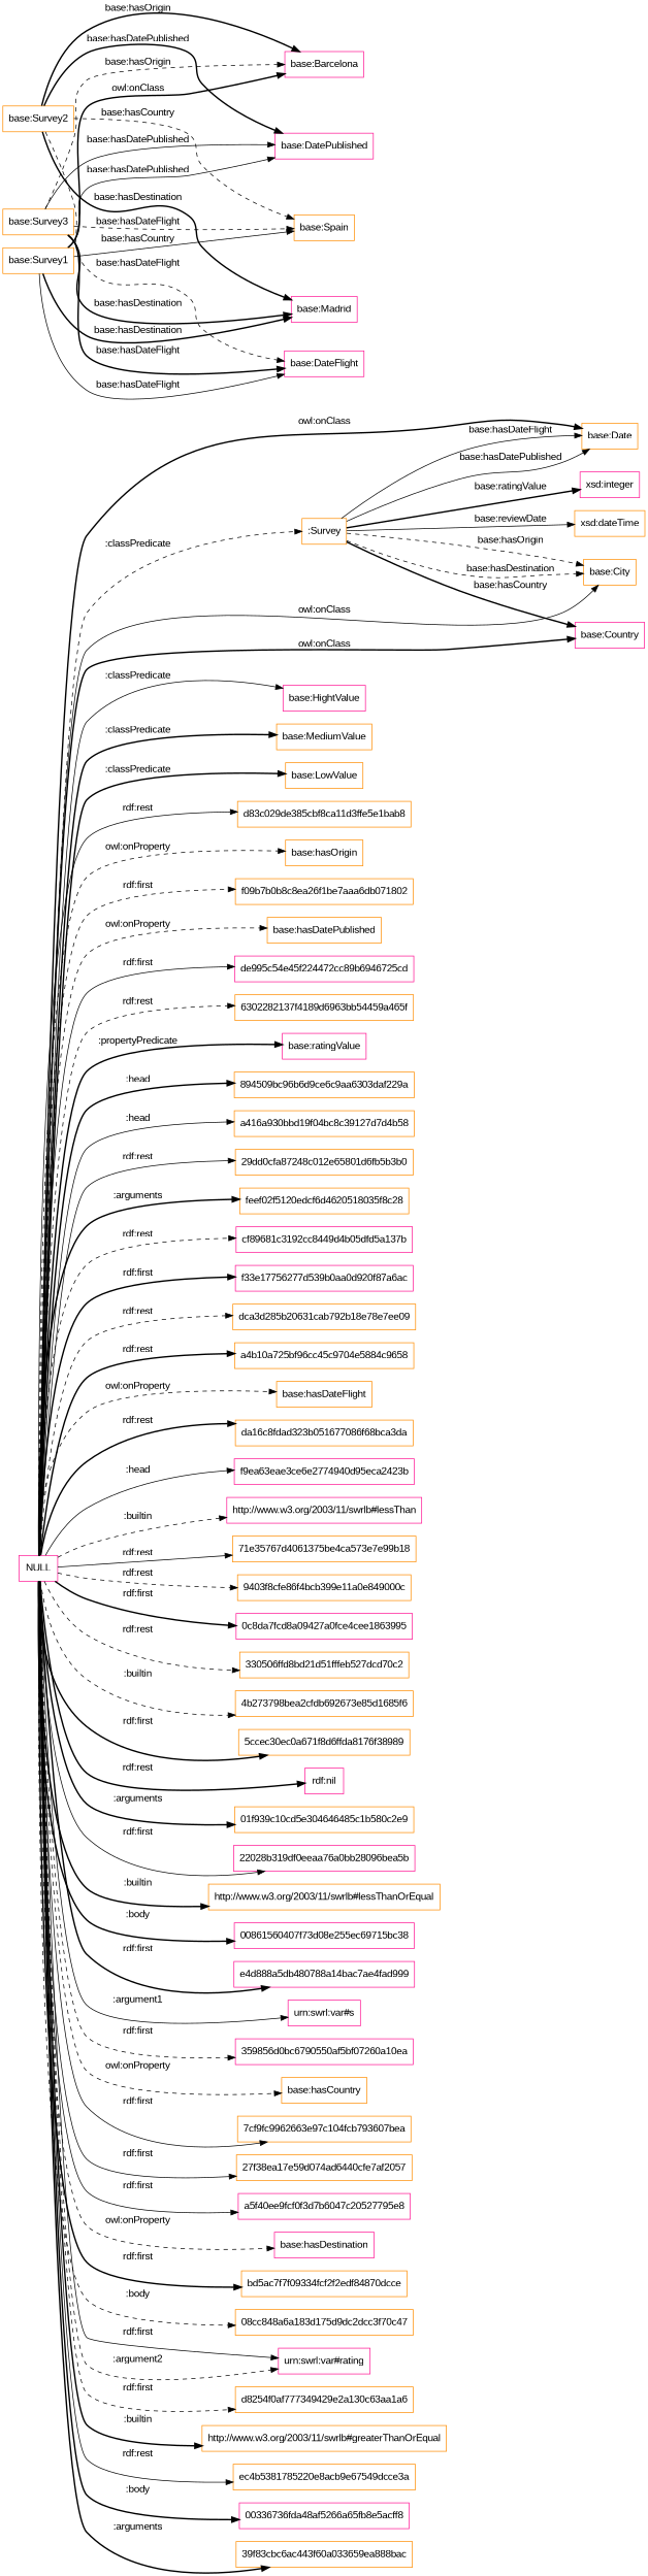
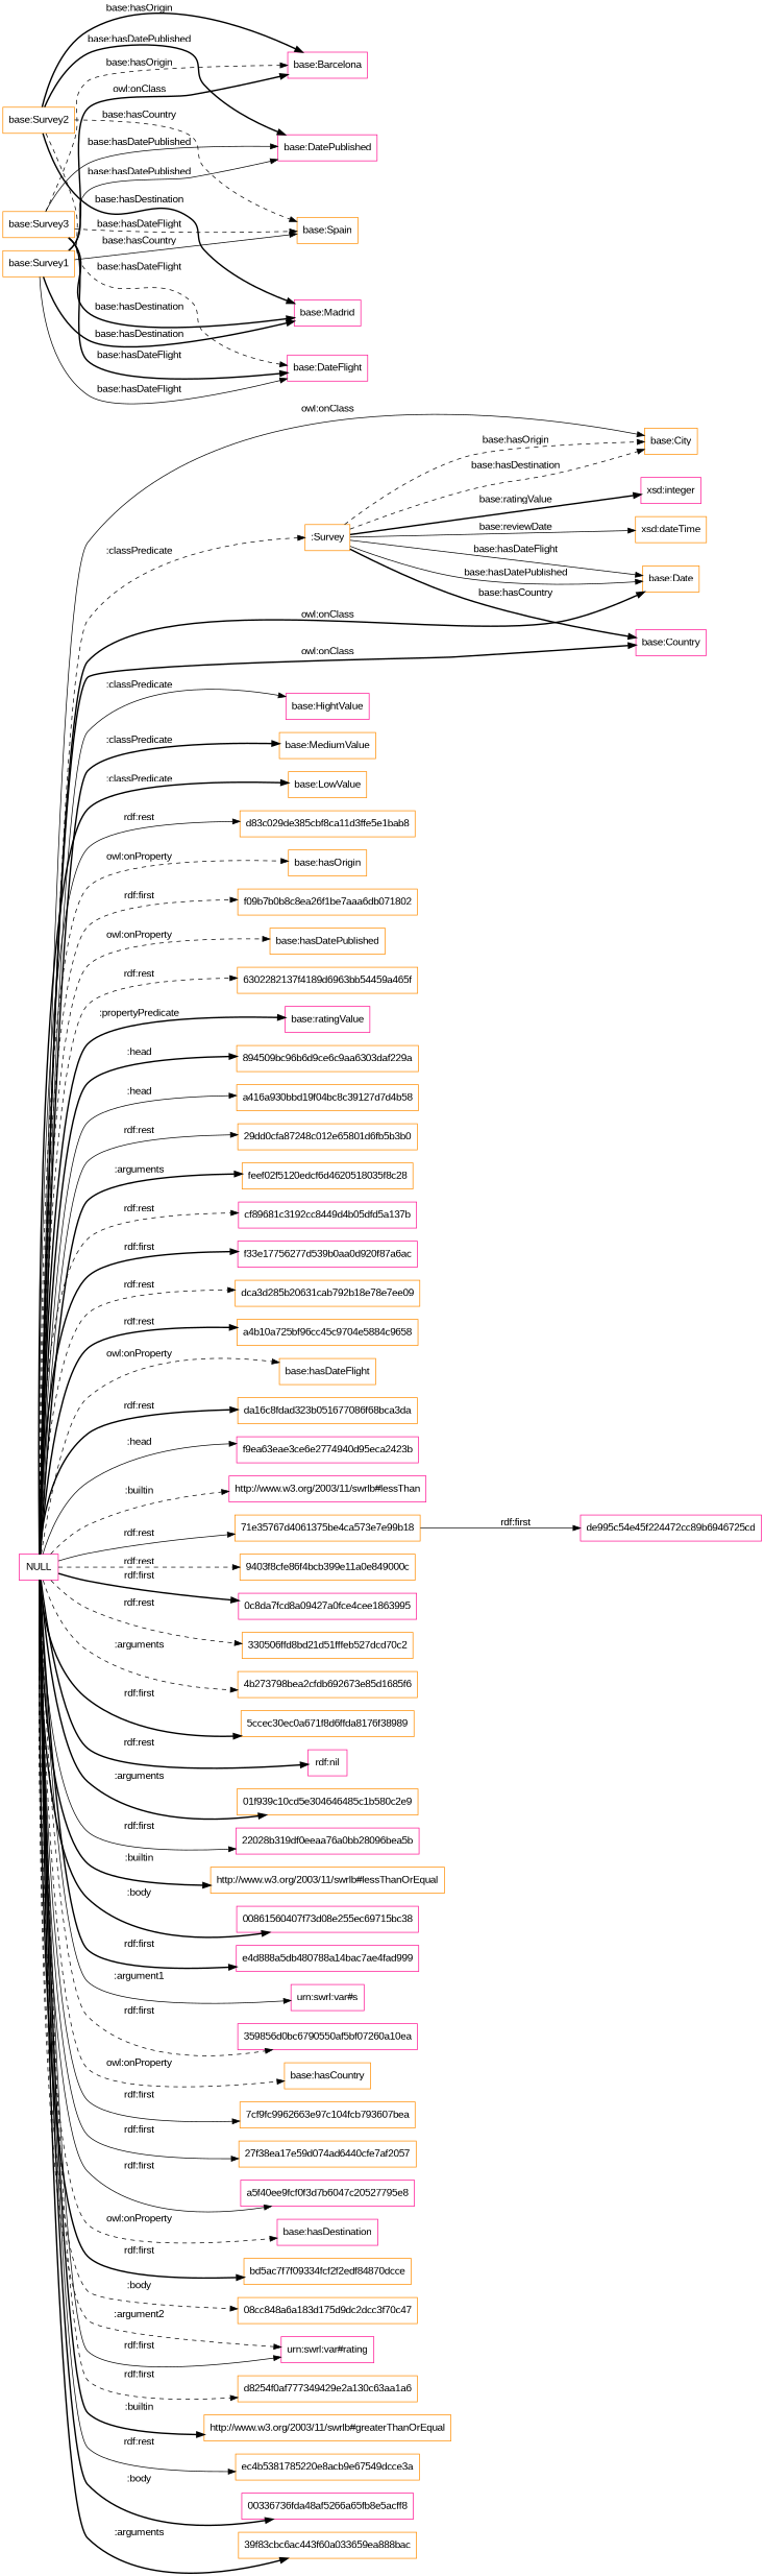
  digraph {
    fontname="Liberation Sans"
    rankdir=LR
    node [color=darkorange fontname="Liberation Sans" shape=rectangle]
    edge [fontname="Liberation Sans" style=bold]
    ":Survey"
    "base:City"
    "base:Country" [color=deeppink]
    "base:Date"
    "xsd:integer" [color=deeppink]
    "xsd:dateTime"
    "base:Barcelona" [color=deeppink]
    "base:Survey2"
    "base:Madrid" [color=deeppink]
    "base:DatePublished" [color=deeppink]
    "base:DateFlight" [color=deeppink]
    "base:Spain"
    "base:Survey3"
    NULL [color=deeppink]
    "base:HightValue" [color=deeppink]
    "base:MediumValue"
    "base:LowValue"
    d83c029de385cbf8ca11d3ffe5e1bab8
    "base:hasOrigin"
    f09b7b0b8c8ea26f1be7aaa6db071802
    "base:hasDatePublished"
    de995c54e45f224472cc89b6946725cd [color=deeppink]
    "6302282137f4189d6963bb54459a465f"
    "base:ratingValue" [color=deeppink]
    "894509bc96b6d9ce6c9aa6303daf229a"
    a416a930bbd19f04bc8c39127d7d4b58
    "29dd0cfa87248c012e65801d6fb5b3b0"
    feef02f5120edcf6d4620518035f8c28
    cf89681c3192cc8449d4b05dfd5a137b [color=deeppink]
    f33e17756277d539b0aa0d920f87a6ac [color=deeppink]
    dca3d285b20631cab792b18e78e7ee09
    a4b10a725bf96cc45c9704e5884c9658
    "base:hasDateFlight"
    da16c8fdad323b051677086f68bca3da
    f9ea63eae3ce6e2774940d95eca2423b [color=deeppink]
    "http://www.w3.org/2003/11/swrlb#lessThan" [color=deeppink]
    "71e35767d4061375be4ca573e7e99b18"
    "9403f8cfe86f4bcb399e11a0e849000c"
    "0c8da7fcd8a09427a0fce4cee1863995" [color=deeppink]
    "330506ffd8bd21d51fffeb527dcd70c2"
    "4b273798bea2cfdb692673e85d1685f6"
    "5ccec30ec0a671f8d6ffda8176f38989"
    "rdf:nil" [color=deeppink]
    "01f939c10cd5e304646485c1b580c2e9"
    "22028b319df0eeaa76a0bb28096bea5b" [color=deeppink]
    "http://www.w3.org/2003/11/swrlb#lessThanOrEqual"
    "00861560407f73d08e255ec69715bc38" [color=deeppink]
    e4d888a5db480788a14bac7ae4fad999 [color=deeppink]
    "urn:swrl:var#s" [color=deeppink]
    "359856d0bc6790550af5bf07260a10ea" [color=deeppink]
    "base:hasCountry"
    "7cf9fc9962663e97c104fcb793607bea"
    "27f38ea17e59d074ad6440cfe7af2057"
    a5f40ee9fcf0f3d7b6047c20527795e8 [color=deeppink]
    "base:hasDestination" [color=deeppink]
    bd5ac7f7f09334fcf2f2edf84870dcce
    "08cc848a6a183d175d9dc2dcc3f70c47"
    "urn:swrl:var#rating" [color=deeppink]
    d8254f0af777349429e2a130c63aa1a6
    "http://www.w3.org/2003/11/swrlb#greaterThanOrEqual"
    ec4b5381785220e8acb9e67549dcce3a
    "00336736fda48af5266a65fb8e5acff8" [color=deeppink]
    "39f83cbc6ac443f60a033659ea888bac"
    "base:Survey1"
    ":Survey" -> "base:City" [label="base:hasOrigin" style=dashed]
    ":Survey" -> "base:City" [label="base:hasDestination" style=dashed]
    ":Survey" -> "base:Country" [label="base:hasCountry"]
    ":Survey" -> "base:Date" [label="base:hasDatePublished" style=solid]
    ":Survey" -> "base:Date" [label="base:hasDateFlight" style=solid]
    ":Survey" -> "xsd:integer" [label="base:ratingValue"]
    ":Survey" -> "xsd:dateTime" [label="base:reviewDate" style=solid]
    "base:Survey2" -> "base:Barcelona" [label="base:hasOrigin"]
    "base:Survey2" -> "base:Madrid" [label="base:hasDestination"]
    "base:Survey2" -> "base:DatePublished" [label="base:hasDatePublished"]
    "base:Survey2" -> "base:DateFlight" [label="base:hasDateFlight" style=dashed]
    "base:Survey2" -> "base:Spain" [label="base:hasCountry" style=dashed]
    "base:Survey3" -> "base:Barcelona" [label="base:hasOrigin" style=dashed]
    "base:Survey3" -> "base:Madrid" [label="base:hasDestination"]
    "base:Survey3" -> "base:DatePublished" [label="base:hasDatePublished" style=solid]
    "base:Survey3" -> "base:DateFlight" [label="base:hasDateFlight"]
    "base:Survey3" -> "base:Spain" [label="base:hasDateFlight" style=dashed]
    NULL -> ":Survey" [label=":classPredicate" style=dashed]
    NULL -> "base:City" [label="owl:onClass" style=solid]
    NULL -> "base:Country" [label="owl:onClass"]
    NULL -> "base:Date" [label="owl:onClass"]
    NULL -> "base:HightValue" [label=":classPredicate" style=solid]
    NULL -> "base:MediumValue" [label=":classPredicate"]
    NULL -> "base:LowValue" [label=":classPredicate"]
    NULL -> d83c029de385cbf8ca11d3ffe5e1bab8 [label="rdf:rest" style=solid]
    NULL -> "base:hasOrigin" [label="owl:onProperty" style=dashed]
    NULL -> f09b7b0b8c8ea26f1be7aaa6db071802 [label="rdf:first" style=dashed]
    NULL -> "base:hasDatePublished" [label="owl:onProperty" style=dashed]
-   NULL -> de995c54e45f224472cc89b6946725cd [label="rdf:first" style=solid]
+   "71e35767d4061375be4ca573e7e99b18" -> de995c54e45f224472cc89b6946725cd [label="rdf:first" style=solid]
    NULL -> "6302282137f4189d6963bb54459a465f" [label="rdf:rest" style=dashed]
    NULL -> "base:ratingValue" [label=":propertyPredicate"]
    NULL -> "894509bc96b6d9ce6c9aa6303daf229a" [label=":head"]
    NULL -> a416a930bbd19f04bc8c39127d7d4b58 [label=":head" style=solid]
    NULL -> "29dd0cfa87248c012e65801d6fb5b3b0" [label="rdf:rest" style=solid]
    NULL -> feef02f5120edcf6d4620518035f8c28 [label=":arguments"]
    NULL -> cf89681c3192cc8449d4b05dfd5a137b [label="rdf:rest" style=dashed]
    NULL -> f33e17756277d539b0aa0d920f87a6ac [label="rdf:first"]
    NULL -> dca3d285b20631cab792b18e78e7ee09 [label="rdf:rest" style=dashed]
    NULL -> a4b10a725bf96cc45c9704e5884c9658 [label="rdf:rest"]
    NULL -> "base:hasDateFlight" [label="owl:onProperty" style=dashed]
    NULL -> da16c8fdad323b051677086f68bca3da [label="rdf:rest"]
    NULL -> f9ea63eae3ce6e2774940d95eca2423b [label=":head" style=solid]
    NULL -> "http://www.w3.org/2003/11/swrlb#lessThan" [label=":builtin" style=dashed]
    NULL -> "71e35767d4061375be4ca573e7e99b18" [label="rdf:rest" style=solid]
    NULL -> "9403f8cfe86f4bcb399e11a0e849000c" [label="rdf:rest" style=dashed]
    NULL -> "0c8da7fcd8a09427a0fce4cee1863995" [label="rdf:first"]
    NULL -> "330506ffd8bd21d51fffeb527dcd70c2" [label="rdf:rest" style=dashed]
-   NULL -> "4b273798bea2cfdb692673e85d1685f6" [label=":builtin" style=dashed]
+   NULL -> "4b273798bea2cfdb692673e85d1685f6" [label=":arguments" style=dashed]
    NULL -> "5ccec30ec0a671f8d6ffda8176f38989" [label="rdf:first"]
    NULL -> "rdf:nil" [label="rdf:rest"]
    NULL -> "01f939c10cd5e304646485c1b580c2e9" [label=":arguments"]
    NULL -> "22028b319df0eeaa76a0bb28096bea5b" [label="rdf:first" style=solid]
    NULL -> "http://www.w3.org/2003/11/swrlb#lessThanOrEqual" [label=":builtin"]
    NULL -> "00861560407f73d08e255ec69715bc38" [label=":body"]
    NULL -> e4d888a5db480788a14bac7ae4fad999 [label="rdf:first"]
    NULL -> "urn:swrl:var#s" [label=":argument1" style=solid]
    NULL -> "359856d0bc6790550af5bf07260a10ea" [label="rdf:first" style=dashed]
    NULL -> "base:hasCountry" [label="owl:onProperty" style=dashed]
    NULL -> "7cf9fc9962663e97c104fcb793607bea" [label="rdf:first" style=solid]
    NULL -> "27f38ea17e59d074ad6440cfe7af2057" [label="rdf:first" style=solid]
    NULL -> a5f40ee9fcf0f3d7b6047c20527795e8 [label="rdf:first" style=solid]
    NULL -> "base:hasDestination" [label="owl:onProperty" style=dashed]
    NULL -> bd5ac7f7f09334fcf2f2edf84870dcce [label="rdf:first"]
    NULL -> "08cc848a6a183d175d9dc2dcc3f70c47" [label=":body" style=dashed]
    NULL -> "urn:swrl:var#rating" [label="rdf:first" style=solid]
    NULL -> "urn:swrl:var#rating" [label=":argument2" style=dashed]
    NULL -> d8254f0af777349429e2a130c63aa1a6 [label="rdf:first" style=dashed]
    NULL -> "http://www.w3.org/2003/11/swrlb#greaterThanOrEqual" [label=":builtin"]
    NULL -> ec4b5381785220e8acb9e67549dcce3a [label="rdf:rest" style=solid]
    NULL -> "00336736fda48af5266a65fb8e5acff8" [label=":body"]
    NULL -> "39f83cbc6ac443f60a033659ea888bac" [label=":arguments"]
    "base:Survey1" -> "base:Barcelona" [label="owl:onClass"]
    "base:Survey1" -> "base:Madrid" [label="base:hasDestination"]
    "base:Survey1" -> "base:DatePublished" [label="base:hasDatePublished" style=solid]
    "base:Survey1" -> "base:DateFlight" [label="base:hasDateFlight" style=solid]
    "base:Survey1" -> "base:Spain" [label="base:hasCountry" style=solid]
  }
